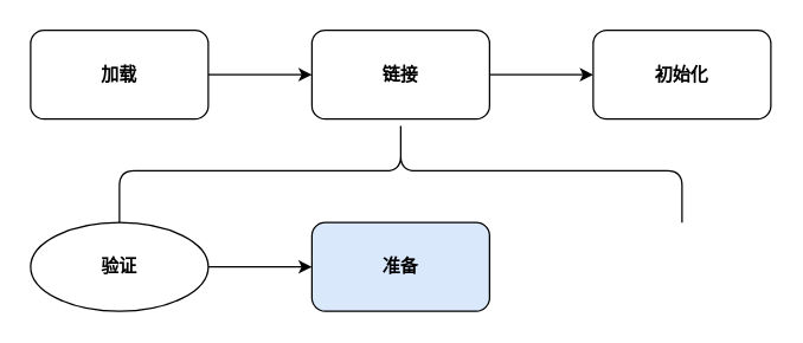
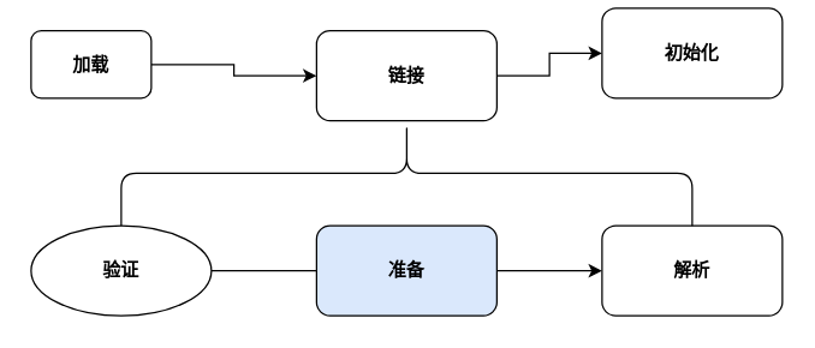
  <mxCell id="0" />
  <mxCell id="1" parent="0" />
  <mxCell id="2" style="edgeStyle=orthogonalEdgeStyle;rounded=0;orthogonalLoop=1;jettySize=auto;html=1;entryX=0;entryY=0.5;entryDx=0;entryDy=0;" edge="1" parent="1" source="3" target="5"><mxGeometry relative="1" as="geometry" /></mxCell>
- <mxCell id="3" value="加载" style="rounded=1;whiteSpace=wrap;html=1;fontStyle=1" vertex="1" parent="1"><mxGeometry x="20" y="20" width="120" height="60" as="geometry" /></mxCell>
+ <mxCell id="3" value="加载" style="rounded=1;whiteSpace=wrap;html=1;fontStyle=1" vertex="1" parent="1"><mxGeometry x="20" y="20" width="80" height="45" as="geometry" /></mxCell>
  <mxCell id="4" value="" style="edgeStyle=orthogonalEdgeStyle;rounded=0;orthogonalLoop=1;jettySize=auto;html=1;" edge="1" parent="1" source="5" target="6"><mxGeometry relative="1" as="geometry" /></mxCell>
  <mxCell id="5" value="链接" style="rounded=1;whiteSpace=wrap;html=1;fontStyle=1" vertex="1" parent="1"><mxGeometry x="210" y="20" width="120" height="60" as="geometry" /></mxCell>
- <mxCell id="6" value="初始化" style="rounded=1;whiteSpace=wrap;html=1;fontStyle=1" vertex="1" parent="1"><mxGeometry x="400" y="20" width="120" height="60" as="geometry" /></mxCell>
- <mxCell id="7" style="edgeStyle=orthogonalEdgeStyle;rounded=0;orthogonalLoop=1;jettySize=auto;html=1;entryX=0;entryY=0.5;entryDx=0;entryDy=0;" edge="1" parent="1" source="8" target="10"><mxGeometry relative="1" as="geometry" /></mxCell>
+ <mxCell id="6" value="初始化" style="rounded=1;whiteSpace=wrap;html=1;fontStyle=1" vertex="1" parent="1"><mxGeometry x="400" y="5" width="120" height="60" as="geometry" /></mxCell>
+ <mxCell id="7" style="edgeStyle=orthogonalEdgeStyle;rounded=0;orthogonalLoop=1;jettySize=auto;html=1;entryX=0;entryY=0.5;entryDx=0;entryDy=0;endArrow=none;" edge="1" parent="1" source="8" target="10"><mxGeometry relative="1" as="geometry" /></mxCell>
  <mxCell id="8" value="验证" style="ellipse;whiteSpace=wrap;html=1;fontStyle=1;" vertex="1" parent="1"><mxGeometry x="20" y="150" width="120" height="60" as="geometry" /></mxCell>
+ <mxCell id="9" value="" style="edgeStyle=orthogonalEdgeStyle;rounded=0;orthogonalLoop=1;jettySize=auto;html=1;" edge="1" parent="1" source="10" target="11"><mxGeometry relative="1" as="geometry" /></mxCell>
  <mxCell id="10" value="准备" style="rounded=1;whiteSpace=wrap;html=1;fontStyle=1;fillColor=#dae8fc;" vertex="1" parent="1"><mxGeometry x="210" y="150" width="120" height="60" as="geometry" /></mxCell>
+ <mxCell id="11" value="解析" style="rounded=1;whiteSpace=wrap;html=1;fontStyle=1" vertex="1" parent="1"><mxGeometry x="400" y="150" width="120" height="60" as="geometry" /></mxCell>
  <mxCell id="12" value="" style="shape=curlyBracket;whiteSpace=wrap;html=1;rounded=1;flipH=1;direction=south;" vertex="1" parent="1"><mxGeometry x="80" y="80" width="380" height="70" as="geometry" /></mxCell>
